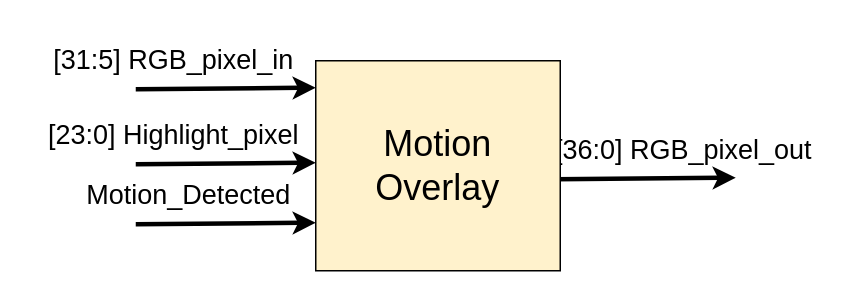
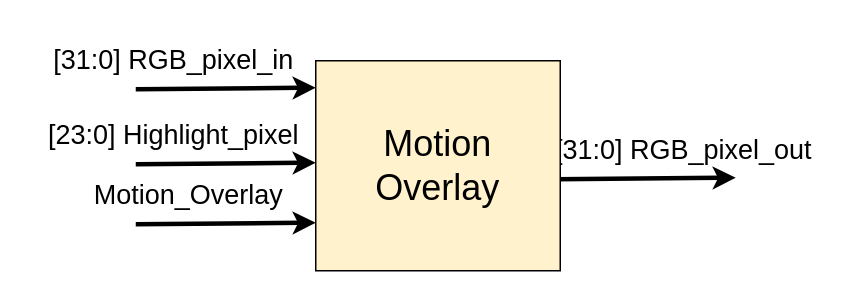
  <mxCell id="0" />
  <mxCell id="1" parent="0" />
  <mxCell id="2" value="" style="endArrow=classic;html=1;rounded=0;strokeWidth=3;" parent="1" edge="1"><mxGeometry width="50" height="50" relative="1" as="geometry"><mxPoint x="90" y="59" as="sourcePoint" /><mxPoint x="210" y="58" as="targetPoint" /></mxGeometry></mxCell>
- <mxCell id="3" value="&lt;span style=&quot;font-size: 18px;&quot;&gt;[31:5] RGB_pixel_in&lt;/span&gt;" style="text;html=1;align=center;verticalAlign=middle;resizable=0;points=[];autosize=1;strokeColor=none;fillColor=none;" parent="1" vertex="1"><mxGeometry x="25" y="20" width="180" height="40" as="geometry" /></mxCell>
+ <mxCell id="3" value="&lt;span style=&quot;font-size: 18px;&quot;&gt;[31:0] RGB_pixel_in&lt;/span&gt;" style="text;html=1;align=center;verticalAlign=middle;resizable=0;points=[];autosize=1;strokeColor=none;fillColor=none;" parent="1" vertex="1"><mxGeometry x="25" y="20" width="180" height="40" as="geometry" /></mxCell>
  <mxCell id="4" value="" style="endArrow=classic;html=1;rounded=0;strokeWidth=3;" parent="1" edge="1"><mxGeometry width="50" height="50" relative="1" as="geometry"><mxPoint x="370" y="119" as="sourcePoint" /><mxPoint x="490" y="118" as="targetPoint" /></mxGeometry></mxCell>
- <mxCell id="5" value="&lt;span style=&quot;font-size: 18px;&quot;&gt;[36:0] RGB_pixel_out&lt;/span&gt;" style="text;html=1;align=center;verticalAlign=middle;resizable=0;points=[];autosize=1;strokeColor=none;fillColor=none;" parent="1" vertex="1"><mxGeometry x="360" y="80" width="190" height="40" as="geometry" /></mxCell>
+ <mxCell id="5" value="&lt;span style=&quot;font-size: 18px;&quot;&gt;[31:0] RGB_pixel_out&lt;/span&gt;" style="text;html=1;align=center;verticalAlign=middle;resizable=0;points=[];autosize=1;strokeColor=none;fillColor=none;" parent="1" vertex="1"><mxGeometry x="360" y="80" width="190" height="40" as="geometry" /></mxCell>
  <mxCell id="6" value="&lt;font style=&quot;font-size: 24px;&quot;&gt;Motion Overlay&lt;/font&gt;" style="rounded=0;whiteSpace=wrap;html=1;fillColor=#fff2cc;" vertex="1" parent="1"><mxGeometry x="210" y="40" width="163" height="140" as="geometry" /></mxCell>
  <mxCell id="7" value="" style="endArrow=classic;html=1;rounded=0;strokeWidth=3;" edge="1" parent="1"><mxGeometry width="50" height="50" relative="1" as="geometry"><mxPoint x="90" y="109" as="sourcePoint" /><mxPoint x="210" y="108" as="targetPoint" /></mxGeometry></mxCell>
  <mxCell id="8" value="&lt;span style=&quot;font-size: 18px;&quot;&gt;[23:0] Highlight_pixel&lt;/span&gt;" style="text;html=1;align=center;verticalAlign=middle;resizable=0;points=[];autosize=1;strokeColor=none;fillColor=none;" vertex="1" parent="1"><mxGeometry x="20" y="70" width="190" height="40" as="geometry" /></mxCell>
  <mxCell id="9" value="" style="endArrow=classic;html=1;rounded=0;strokeWidth=3;" edge="1" parent="1"><mxGeometry width="50" height="50" relative="1" as="geometry"><mxPoint x="90" y="149" as="sourcePoint" /><mxPoint x="210" y="148" as="targetPoint" /></mxGeometry></mxCell>
- <mxCell id="10" value="&lt;span style=&quot;font-size: 18px;&quot;&gt;Motion_Detected&lt;/span&gt;" style="text;html=1;align=center;verticalAlign=middle;resizable=0;points=[];autosize=1;strokeColor=none;fillColor=none;" vertex="1" parent="1"><mxGeometry x="45" y="110" width="160" height="40" as="geometry" /></mxCell>
+ <mxCell id="10" value="&lt;span style=&quot;font-size: 18px;&quot;&gt;Motion_Overlay&lt;/span&gt;" style="text;html=1;align=center;verticalAlign=middle;resizable=0;points=[];autosize=1;strokeColor=none;fillColor=none;" vertex="1" parent="1"><mxGeometry x="45" y="110" width="160" height="40" as="geometry" /></mxCell>
